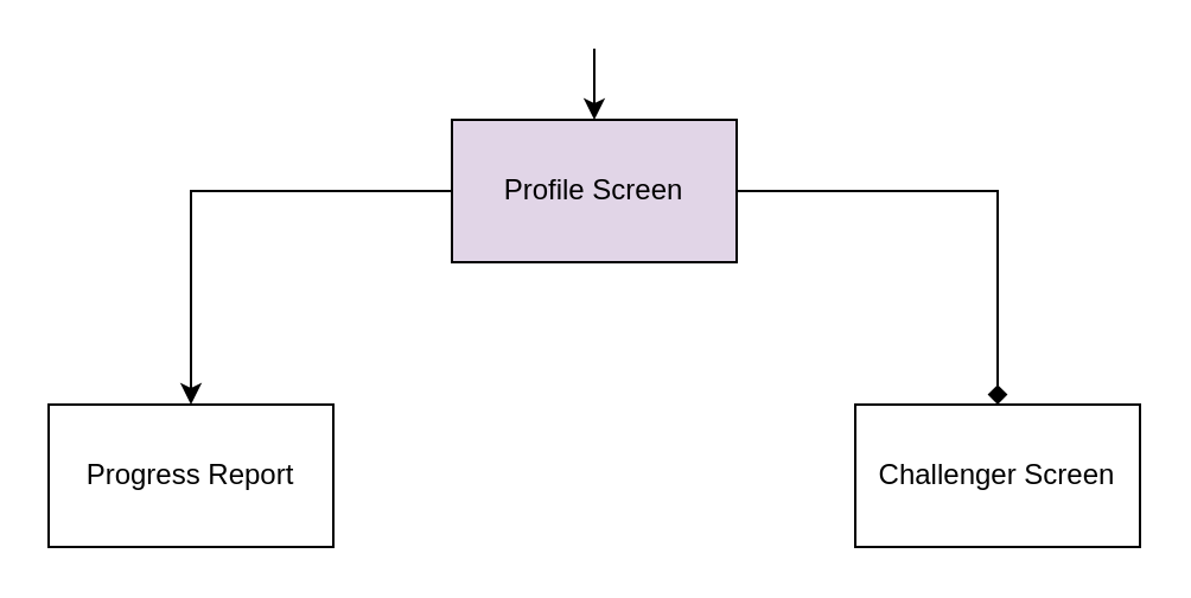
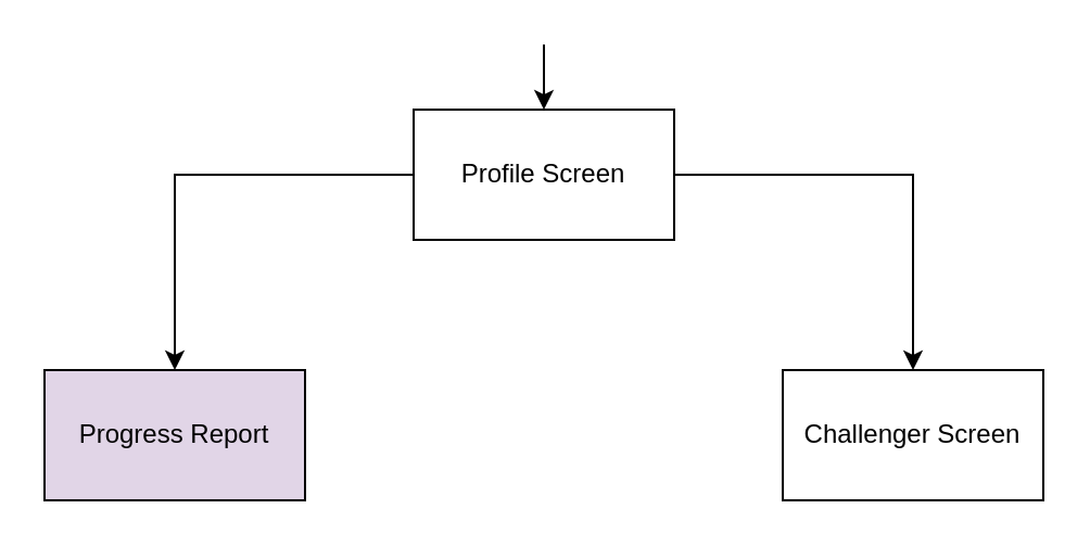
  <mxCell id="0" />
  <mxCell id="1" parent="0" />
  <mxCell id="2" style="edgeStyle=orthogonalEdgeStyle;rounded=0;orthogonalLoop=1;jettySize=auto;html=1;exitX=0;exitY=0.5;exitDx=0;exitDy=0;" edge="1" parent="1" source="5" target="6"><mxGeometry relative="1" as="geometry" /></mxCell>
- <mxCell id="3" style="edgeStyle=orthogonalEdgeStyle;rounded=0;orthogonalLoop=1;jettySize=auto;html=1;exitX=1;exitY=0.5;exitDx=0;exitDy=0;endArrow=diamond;" edge="1" parent="1" source="5" target="7"><mxGeometry relative="1" as="geometry" /></mxCell>
+ <mxCell id="3" style="edgeStyle=orthogonalEdgeStyle;rounded=0;orthogonalLoop=1;jettySize=auto;html=1;exitX=1;exitY=0.5;exitDx=0;exitDy=0;" edge="1" parent="1" source="5" target="7"><mxGeometry relative="1" as="geometry" /></mxCell>
  <mxCell id="4" style="edgeStyle=orthogonalEdgeStyle;rounded=0;orthogonalLoop=1;jettySize=auto;html=1;exitX=0.5;exitY=0;exitDx=0;exitDy=0;entryX=0.5;entryY=0;entryDx=0;entryDy=0;" edge="1" parent="1" target="5"><mxGeometry relative="1" as="geometry"><mxPoint x="250" y="20" as="sourcePoint" /></mxGeometry></mxCell>
- <mxCell id="5" value="Profile Screen" style="rounded=0;whiteSpace=wrap;html=1;fillColor=#e1d5e7;" vertex="1" parent="1"><mxGeometry x="190" y="50" width="120" height="60" as="geometry" /></mxCell>
- <mxCell id="6" value="Progress Report" style="rounded=0;whiteSpace=wrap;html=1;" vertex="1" parent="1"><mxGeometry x="20" y="170" width="120" height="60" as="geometry" /></mxCell>
+ <mxCell id="5" value="Profile Screen" style="rounded=0;whiteSpace=wrap;html=1;" vertex="1" parent="1"><mxGeometry x="190" y="50" width="120" height="60" as="geometry" /></mxCell>
+ <mxCell id="6" value="Progress Report" style="rounded=0;whiteSpace=wrap;html=1;fillColor=#e1d5e7;" vertex="1" parent="1"><mxGeometry x="20" y="170" width="120" height="60" as="geometry" /></mxCell>
  <mxCell id="7" value="Challenger Screen" style="rounded=0;whiteSpace=wrap;html=1;" vertex="1" parent="1"><mxGeometry x="360" y="170" width="120" height="60" as="geometry" /></mxCell>
